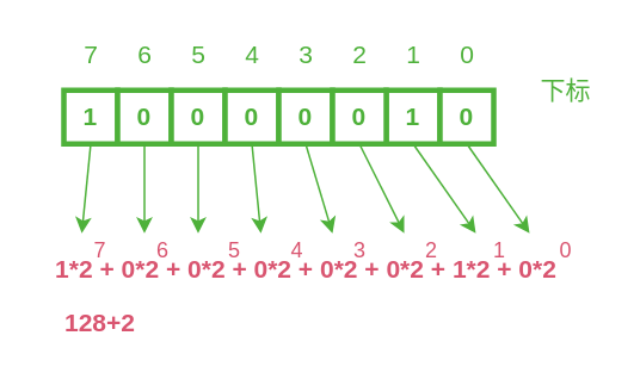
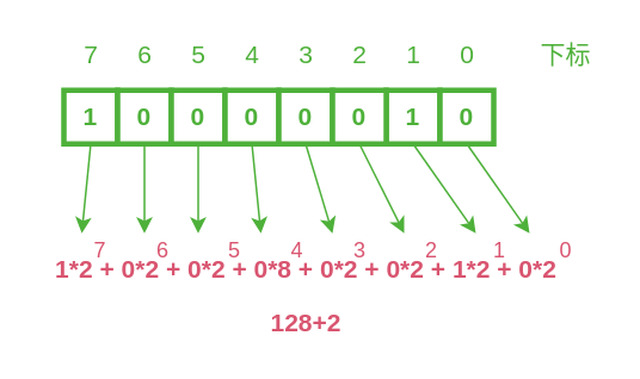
  <mxCell id="0" />
  <mxCell id="1" parent="0" />
  <mxCell id="2" value="1" style="rounded=0;whiteSpace=wrap;html=1;strokeColor=#4EB13A;strokeWidth=3;fontStyle=1;fontColor=#4EB13A;fontSize=14;" vertex="1" parent="1"><mxGeometry x="35" y="50" width="30" height="30" as="geometry" /></mxCell>
  <mxCell id="3" value="0" style="rounded=0;whiteSpace=wrap;html=1;strokeColor=#4EB13A;strokeWidth=3;fontStyle=1;fontColor=#4EB13A;fontSize=14;" vertex="1" parent="1"><mxGeometry x="65" y="50" width="30" height="30" as="geometry" /></mxCell>
  <mxCell id="4" value="1" style="rounded=0;whiteSpace=wrap;html=1;strokeColor=#4EB13A;strokeWidth=3;fontStyle=1;fontColor=#4EB13A;fontSize=14;" vertex="1" parent="1"><mxGeometry x="215" y="50" width="30" height="30" as="geometry" /></mxCell>
  <mxCell id="5" value="0" style="rounded=0;whiteSpace=wrap;html=1;strokeColor=#4EB13A;strokeWidth=3;fontStyle=1;fontColor=#4EB13A;fontSize=14;" vertex="1" parent="1"><mxGeometry x="95" y="50" width="30" height="30" as="geometry" /></mxCell>
  <mxCell id="6" value="0" style="rounded=0;whiteSpace=wrap;html=1;strokeColor=#4EB13A;strokeWidth=3;fontStyle=1;fontColor=#4EB13A;fontSize=14;" vertex="1" parent="1"><mxGeometry x="125" y="50" width="30" height="30" as="geometry" /></mxCell>
  <mxCell id="7" value="0" style="rounded=0;whiteSpace=wrap;html=1;strokeColor=#4EB13A;strokeWidth=3;fontStyle=1;fontColor=#4EB13A;fontSize=14;" vertex="1" parent="1"><mxGeometry x="155" y="50" width="30" height="30" as="geometry" /></mxCell>
  <mxCell id="8" value="0" style="rounded=0;whiteSpace=wrap;html=1;strokeColor=#4EB13A;strokeWidth=3;fontStyle=1;fontColor=#4EB13A;fontSize=14;" vertex="1" parent="1"><mxGeometry x="185" y="50" width="30" height="30" as="geometry" /></mxCell>
  <mxCell id="9" value="0" style="rounded=0;whiteSpace=wrap;html=1;strokeColor=#4EB13A;strokeWidth=3;fontStyle=1;fontColor=#4EB13A;fontSize=14;" vertex="1" parent="1"><mxGeometry x="245" y="50" width="30" height="30" as="geometry" /></mxCell>
  <mxCell id="10" value="7" style="text;html=1;align=center;verticalAlign=middle;resizable=0;points=[];autosize=1;fontSize=14;fontColor=#4EB13A;" vertex="1" parent="1"><mxGeometry x="40" y="20" width="20" height="20" as="geometry" /></mxCell>
  <mxCell id="11" value="6" style="text;html=1;align=center;verticalAlign=middle;resizable=0;points=[];autosize=1;fontSize=14;fontColor=#4EB13A;" vertex="1" parent="1"><mxGeometry x="70" y="20" width="20" height="20" as="geometry" /></mxCell>
  <mxCell id="12" value="5" style="text;html=1;align=center;verticalAlign=middle;resizable=0;points=[];autosize=1;fontSize=14;fontColor=#4EB13A;" vertex="1" parent="1"><mxGeometry x="100" y="20" width="20" height="20" as="geometry" /></mxCell>
  <mxCell id="13" value="4" style="text;html=1;align=center;verticalAlign=middle;resizable=0;points=[];autosize=1;fontSize=14;fontColor=#4EB13A;" vertex="1" parent="1"><mxGeometry x="130" y="20" width="20" height="20" as="geometry" /></mxCell>
  <mxCell id="14" value="3" style="text;html=1;align=center;verticalAlign=middle;resizable=0;points=[];autosize=1;fontSize=14;fontColor=#4EB13A;" vertex="1" parent="1"><mxGeometry x="160" y="20" width="20" height="20" as="geometry" /></mxCell>
  <mxCell id="15" value="2" style="text;html=1;align=center;verticalAlign=middle;resizable=0;points=[];autosize=1;fontSize=14;fontColor=#4EB13A;" vertex="1" parent="1"><mxGeometry x="190" y="20" width="20" height="20" as="geometry" /></mxCell>
  <mxCell id="16" value="1" style="text;html=1;align=center;verticalAlign=middle;resizable=0;points=[];autosize=1;fontSize=14;fontColor=#4EB13A;" vertex="1" parent="1"><mxGeometry x="220" y="20" width="20" height="20" as="geometry" /></mxCell>
  <mxCell id="17" value="0" style="text;html=1;align=center;verticalAlign=middle;resizable=0;points=[];autosize=1;fontSize=14;fontColor=#4EB13A;" vertex="1" parent="1"><mxGeometry x="250" y="20" width="20" height="20" as="geometry" /></mxCell>
- <mxCell id="18" value="下标" style="text;html=1;align=center;verticalAlign=middle;resizable=0;points=[];autosize=1;fontSize=14;fontColor=#4EB13A;" vertex="1" parent="1"><mxGeometry x="295" y="40" width="40" height="20" as="geometry" /></mxCell>
- <mxCell id="19" value="1*2 + 0*2&amp;nbsp;+ 0*2&amp;nbsp;+ 0*2&amp;nbsp;+ 0*2&amp;nbsp;+ 0*2 + 1*2&amp;nbsp;+ 0*2" style="text;html=1;align=center;verticalAlign=middle;resizable=0;points=[];autosize=1;fontSize=14;fontColor=#D95570;fontStyle=1" vertex="1" parent="1"><mxGeometry x="20" y="140" width="300" height="20" as="geometry" /></mxCell>
+ <mxCell id="18" value="下标" style="text;html=1;align=center;verticalAlign=middle;resizable=0;points=[];autosize=1;fontSize=14;fontColor=#4EB13A;" vertex="1" parent="1"><mxGeometry x="295" y="20" width="40" height="20" as="geometry" /></mxCell>
+ <mxCell id="19" value="1*2 + 0*2&amp;nbsp;+ 0*2&amp;nbsp;+ 0*8&amp;nbsp;+ 0*2&amp;nbsp;+ 0*2 + 1*2&amp;nbsp;+ 0*2" style="text;html=1;align=center;verticalAlign=middle;resizable=0;points=[];autosize=1;fontSize=14;fontColor=#D95570;fontStyle=1" vertex="1" parent="1"><mxGeometry x="20" y="140" width="300" height="20" as="geometry" /></mxCell>
  <mxCell id="20" value="" style="endArrow=classic;html=1;fontSize=14;fontColor=#D95570;strokeColor=#4EB13A;exitX=0.5;exitY=1;exitDx=0;exitDy=0;" edge="1" parent="1" source="2"><mxGeometry width="50" height="50" relative="1" as="geometry"><mxPoint x="25" y="230" as="sourcePoint" /><mxPoint x="45" y="130" as="targetPoint" /></mxGeometry></mxCell>
  <mxCell id="21" value="" style="endArrow=classic;html=1;fontSize=14;fontColor=#D95570;strokeColor=#4EB13A;exitX=0.5;exitY=1;exitDx=0;exitDy=0;" edge="1" parent="1" source="3"><mxGeometry width="50" height="50" relative="1" as="geometry"><mxPoint x="60" y="90" as="sourcePoint" /><mxPoint x="80" y="130" as="targetPoint" /></mxGeometry></mxCell>
  <mxCell id="22" value="" style="endArrow=classic;html=1;fontSize=14;fontColor=#D95570;strokeColor=#4EB13A;exitX=0.5;exitY=1;exitDx=0;exitDy=0;" edge="1" parent="1" source="5"><mxGeometry width="50" height="50" relative="1" as="geometry"><mxPoint x="70" y="100" as="sourcePoint" /><mxPoint x="110" y="130" as="targetPoint" /></mxGeometry></mxCell>
  <mxCell id="23" value="" style="endArrow=classic;html=1;fontSize=14;fontColor=#D95570;strokeColor=#4EB13A;exitX=0.5;exitY=1;exitDx=0;exitDy=0;" edge="1" parent="1" source="6"><mxGeometry width="50" height="50" relative="1" as="geometry"><mxPoint x="80" y="110" as="sourcePoint" /><mxPoint x="145" y="130" as="targetPoint" /></mxGeometry></mxCell>
  <mxCell id="24" value="" style="endArrow=classic;html=1;fontSize=14;fontColor=#D95570;strokeColor=#4EB13A;exitX=0.5;exitY=1;exitDx=0;exitDy=0;" edge="1" parent="1" source="7"><mxGeometry width="50" height="50" relative="1" as="geometry"><mxPoint x="90" y="120" as="sourcePoint" /><mxPoint x="185" y="130" as="targetPoint" /></mxGeometry></mxCell>
  <mxCell id="25" value="" style="endArrow=classic;html=1;fontSize=14;fontColor=#D95570;strokeColor=#4EB13A;exitX=0.5;exitY=1;exitDx=0;exitDy=0;" edge="1" parent="1" source="8"><mxGeometry width="50" height="50" relative="1" as="geometry"><mxPoint x="100" y="130" as="sourcePoint" /><mxPoint x="225" y="130" as="targetPoint" /></mxGeometry></mxCell>
  <mxCell id="26" value="" style="endArrow=classic;html=1;fontSize=14;fontColor=#D95570;strokeColor=#4EB13A;exitX=0.5;exitY=1;exitDx=0;exitDy=0;" edge="1" parent="1" source="4"><mxGeometry width="50" height="50" relative="1" as="geometry"><mxPoint x="110" y="140" as="sourcePoint" /><mxPoint x="265" y="130" as="targetPoint" /></mxGeometry></mxCell>
  <mxCell id="27" value="" style="endArrow=classic;html=1;fontSize=14;fontColor=#D95570;strokeColor=#4EB13A;exitX=0.5;exitY=1;exitDx=0;exitDy=0;" edge="1" parent="1" source="9"><mxGeometry width="50" height="50" relative="1" as="geometry"><mxPoint x="120" y="150" as="sourcePoint" /><mxPoint x="295" y="130" as="targetPoint" /></mxGeometry></mxCell>
  <mxCell id="28" value="7" style="text;html=1;align=center;verticalAlign=middle;resizable=0;points=[];autosize=1;fontSize=12;fontColor=#D95570;" vertex="1" parent="1"><mxGeometry x="45" y="130" width="20" height="20" as="geometry" /></mxCell>
  <mxCell id="29" value="6" style="text;html=1;align=center;verticalAlign=middle;resizable=0;points=[];autosize=1;fontSize=12;fontColor=#D95570;" vertex="1" parent="1"><mxGeometry x="80" y="130" width="20" height="20" as="geometry" /></mxCell>
  <mxCell id="30" value="5" style="text;html=1;align=center;verticalAlign=middle;resizable=0;points=[];autosize=1;fontSize=12;fontColor=#D95570;" vertex="1" parent="1"><mxGeometry x="120" y="130" width="20" height="20" as="geometry" /></mxCell>
  <mxCell id="31" value="4" style="text;html=1;align=center;verticalAlign=middle;resizable=0;points=[];autosize=1;fontSize=12;fontColor=#D95570;" vertex="1" parent="1"><mxGeometry x="155" y="130" width="20" height="20" as="geometry" /></mxCell>
  <mxCell id="32" value="3" style="text;html=1;align=center;verticalAlign=middle;resizable=0;points=[];autosize=1;fontSize=12;fontColor=#D95570;" vertex="1" parent="1"><mxGeometry x="190" y="130" width="20" height="20" as="geometry" /></mxCell>
  <mxCell id="33" value="2" style="text;html=1;align=center;verticalAlign=middle;resizable=0;points=[];autosize=1;fontSize=12;fontColor=#D95570;" vertex="1" parent="1"><mxGeometry x="230" y="130" width="20" height="20" as="geometry" /></mxCell>
  <mxCell id="34" value="1" style="text;html=1;align=center;verticalAlign=middle;resizable=0;points=[];autosize=1;fontSize=12;fontColor=#D95570;" vertex="1" parent="1"><mxGeometry x="268" y="130" width="20" height="20" as="geometry" /></mxCell>
  <mxCell id="35" value="0" style="text;html=1;align=center;verticalAlign=middle;resizable=0;points=[];autosize=1;fontSize=12;fontColor=#D95570;" vertex="1" parent="1"><mxGeometry x="305" y="130" width="20" height="20" as="geometry" /></mxCell>
- <mxCell id="36" value="128+2" style="text;html=1;align=center;verticalAlign=middle;resizable=0;points=[];autosize=1;fontSize=14;fontColor=#D95570;fontStyle=1" vertex="1" parent="1"><mxGeometry x="30" y="170" width="50" height="20" as="geometry" /></mxCell>
+ <mxCell id="36" value="128+2" style="text;html=1;align=center;verticalAlign=middle;resizable=0;points=[];autosize=1;fontSize=14;fontColor=#D95570;fontStyle=1" vertex="1" parent="1"><mxGeometry x="145" y="170" width="50" height="20" as="geometry" /></mxCell>
